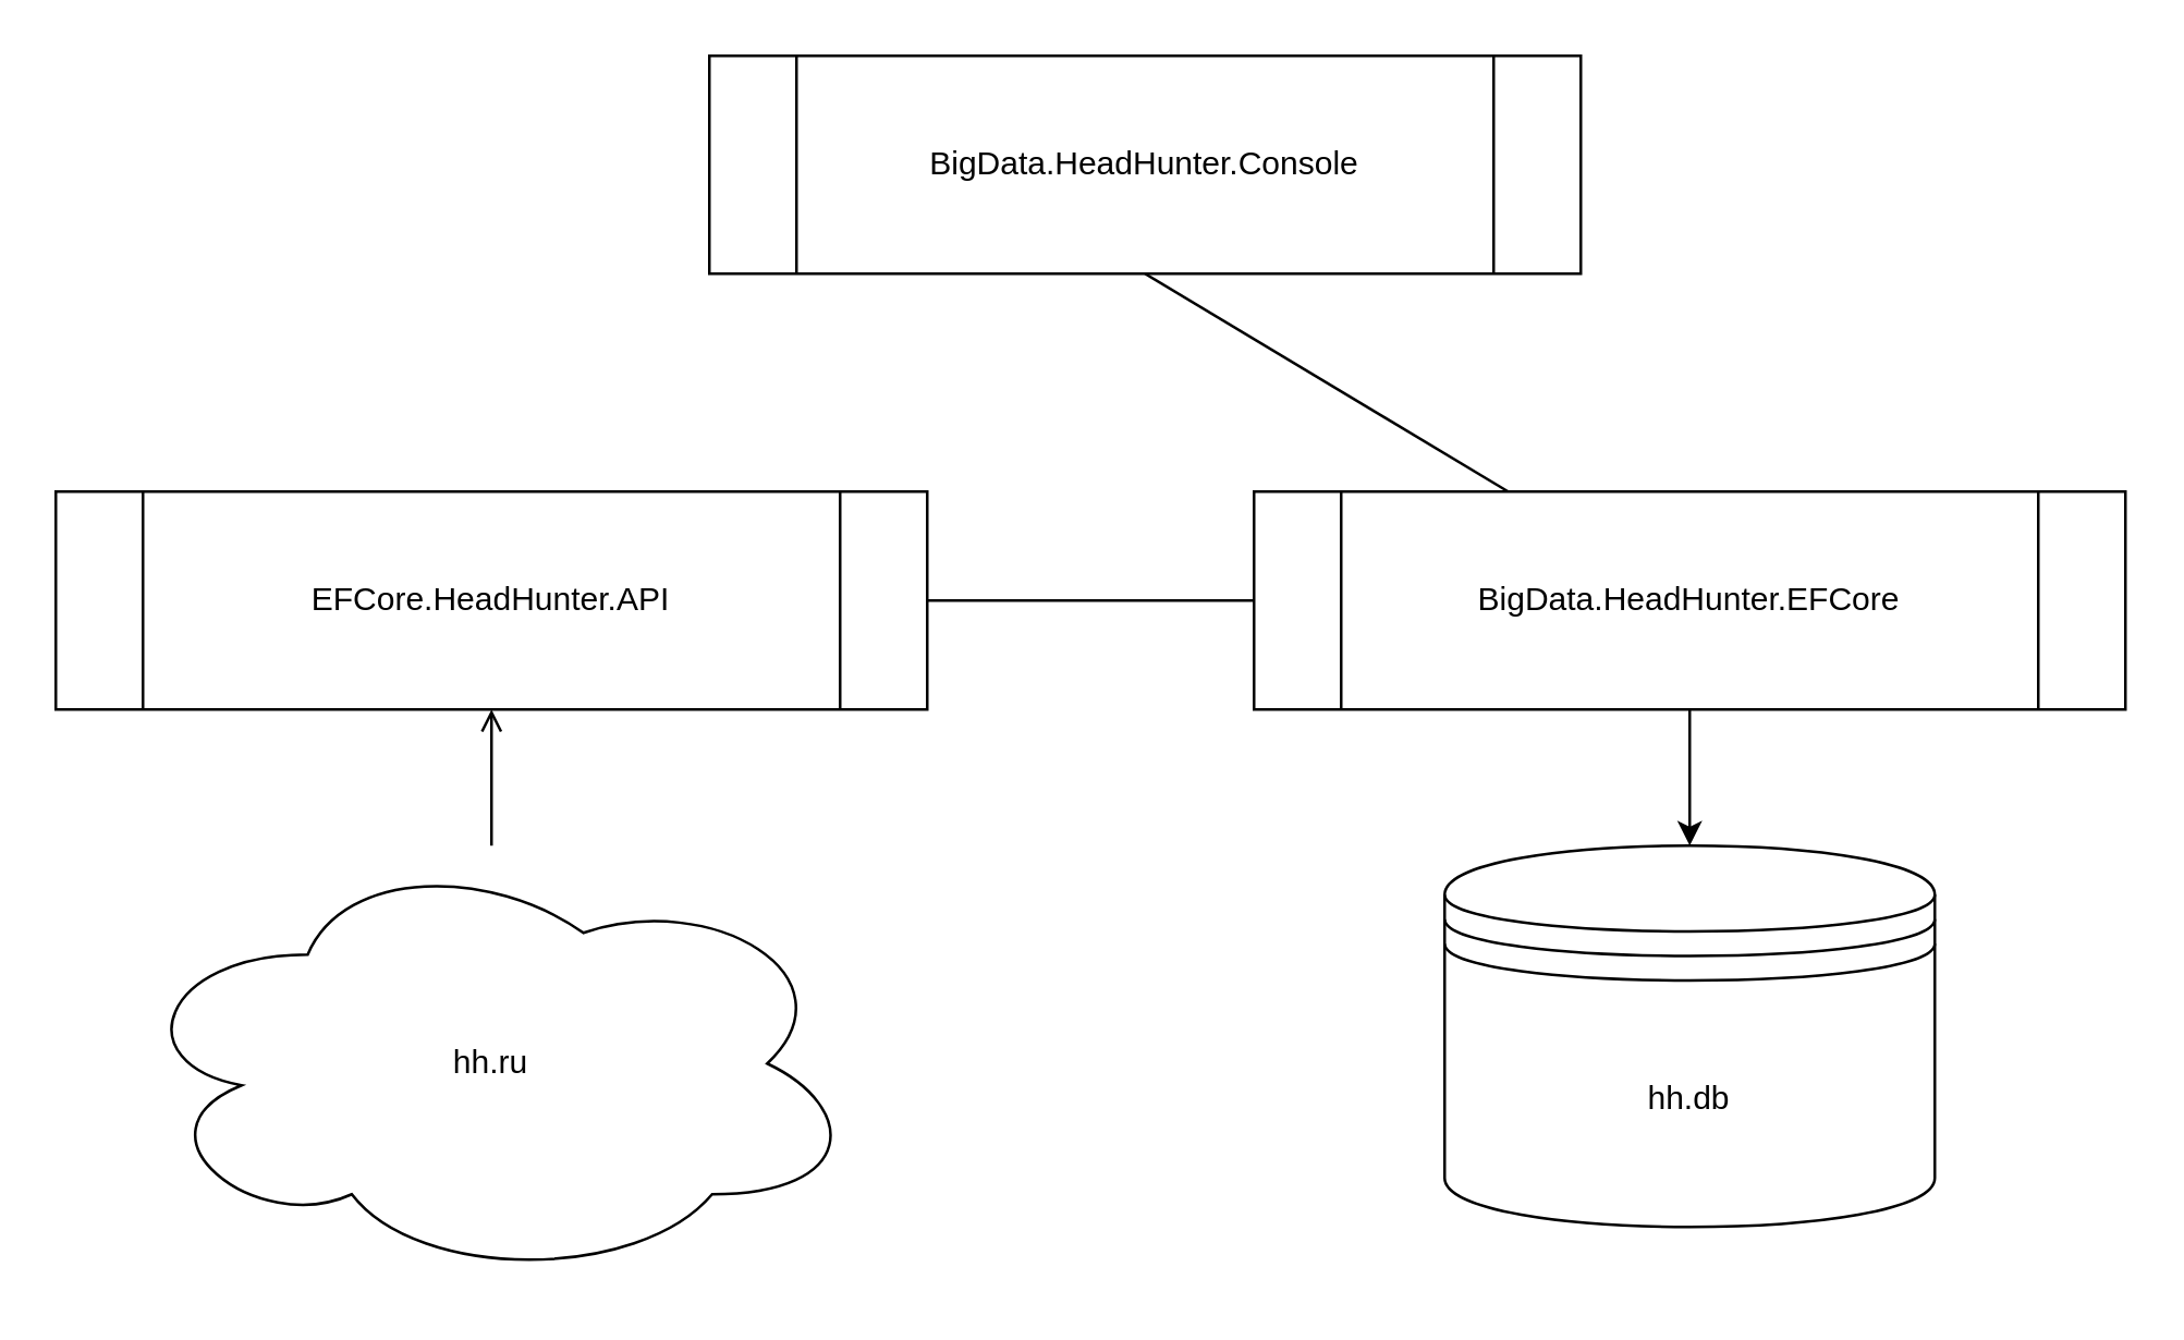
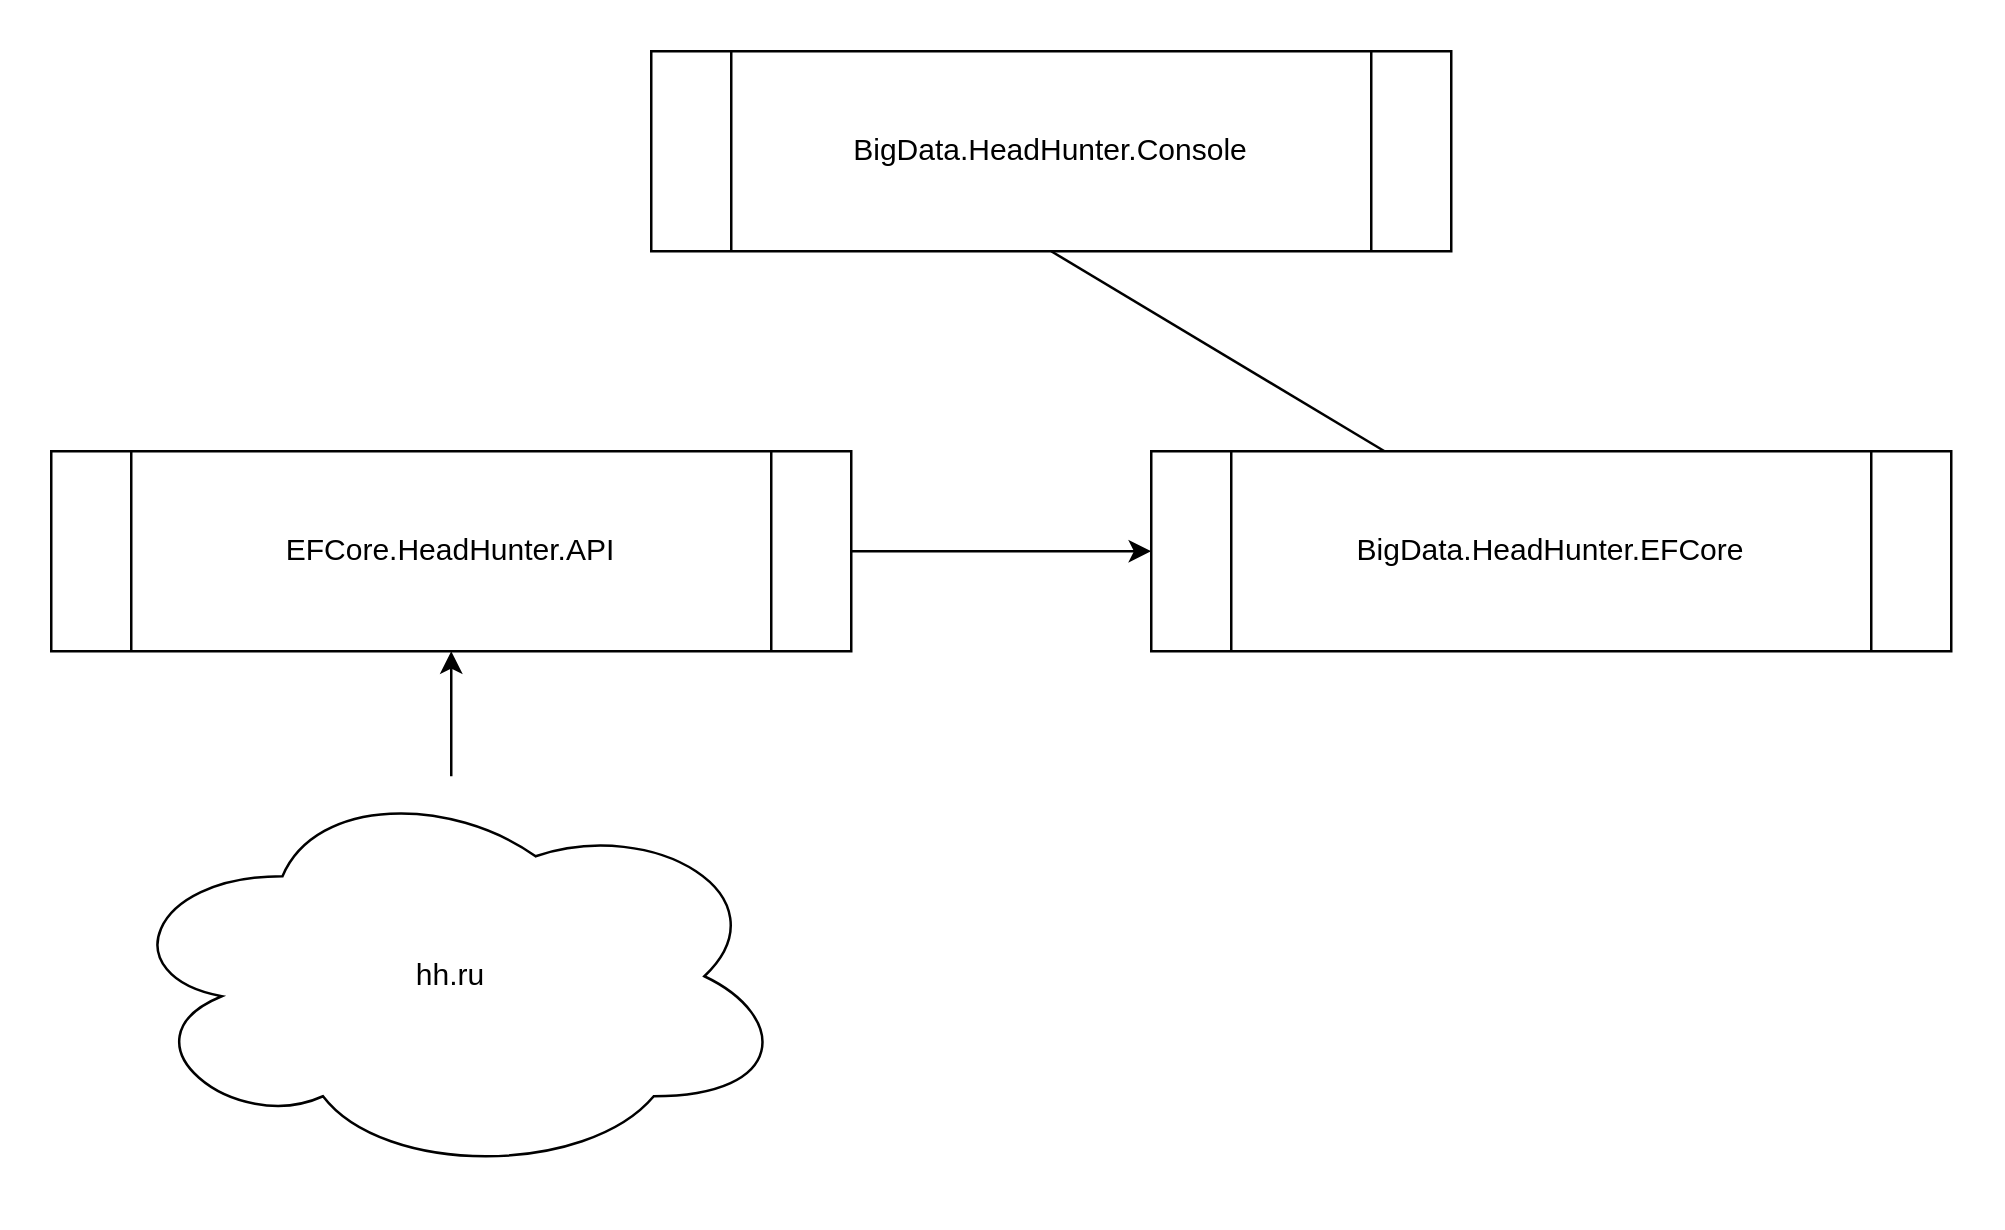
  <mxCell id="0" />
  <mxCell id="1" parent="0" />
  <mxCell id="2" style="edgeStyle=none;html=1;entryX=0.5;entryY=1;entryDx=0;entryDy=0;endArrow=none;" parent="1" source="4" target="7" edge="1"><mxGeometry relative="1" as="geometry" /></mxCell>
- <mxCell id="3" style="edgeStyle=none;html=1;entryX=0.5;entryY=0;entryDx=0;entryDy=0;" parent="1" source="4" target="8" edge="1"><mxGeometry relative="1" as="geometry" /></mxCell>
  <mxCell id="4" value="BigData.HeadHunter.EFCore" style="shape=process;whiteSpace=wrap;html=1;backgroundOutline=1;" parent="1" vertex="1"><mxGeometry x="460" y="180" width="320" height="80" as="geometry" /></mxCell>
- <mxCell id="5" style="edgeStyle=none;html=1;endArrow=none;" parent="1" source="6" target="4" edge="1"><mxGeometry relative="1" as="geometry" /></mxCell>
+ <mxCell id="5" style="edgeStyle=none;html=1;" parent="1" source="6" target="4" edge="1"><mxGeometry relative="1" as="geometry" /></mxCell>
  <mxCell id="6" value="EFCore.HeadHunter.API" style="shape=process;whiteSpace=wrap;html=1;backgroundOutline=1;" parent="1" vertex="1"><mxGeometry x="20" y="180" width="320" height="80" as="geometry" /></mxCell>
  <mxCell id="7" value="BigData.HeadHunter.Console" style="shape=process;whiteSpace=wrap;html=1;backgroundOutline=1;" parent="1" vertex="1"><mxGeometry x="260" y="20" width="320" height="80" as="geometry" /></mxCell>
- <mxCell id="8" value="hh.db" style="shape=datastore;whiteSpace=wrap;html=1;" parent="1" vertex="1"><mxGeometry x="530" y="310" width="180" height="140" as="geometry" /></mxCell>
- <mxCell id="9" style="edgeStyle=none;html=1;endArrow=open;" parent="1" source="10" target="6" edge="1"><mxGeometry relative="1" as="geometry" /></mxCell>
+ <mxCell id="9" style="edgeStyle=none;html=1;" parent="1" source="10" target="6" edge="1"><mxGeometry relative="1" as="geometry" /></mxCell>
  <mxCell id="10" value="hh.ru" style="ellipse;shape=cloud;whiteSpace=wrap;html=1;" parent="1" vertex="1"><mxGeometry x="45" y="310" width="270" height="160" as="geometry" /></mxCell>
